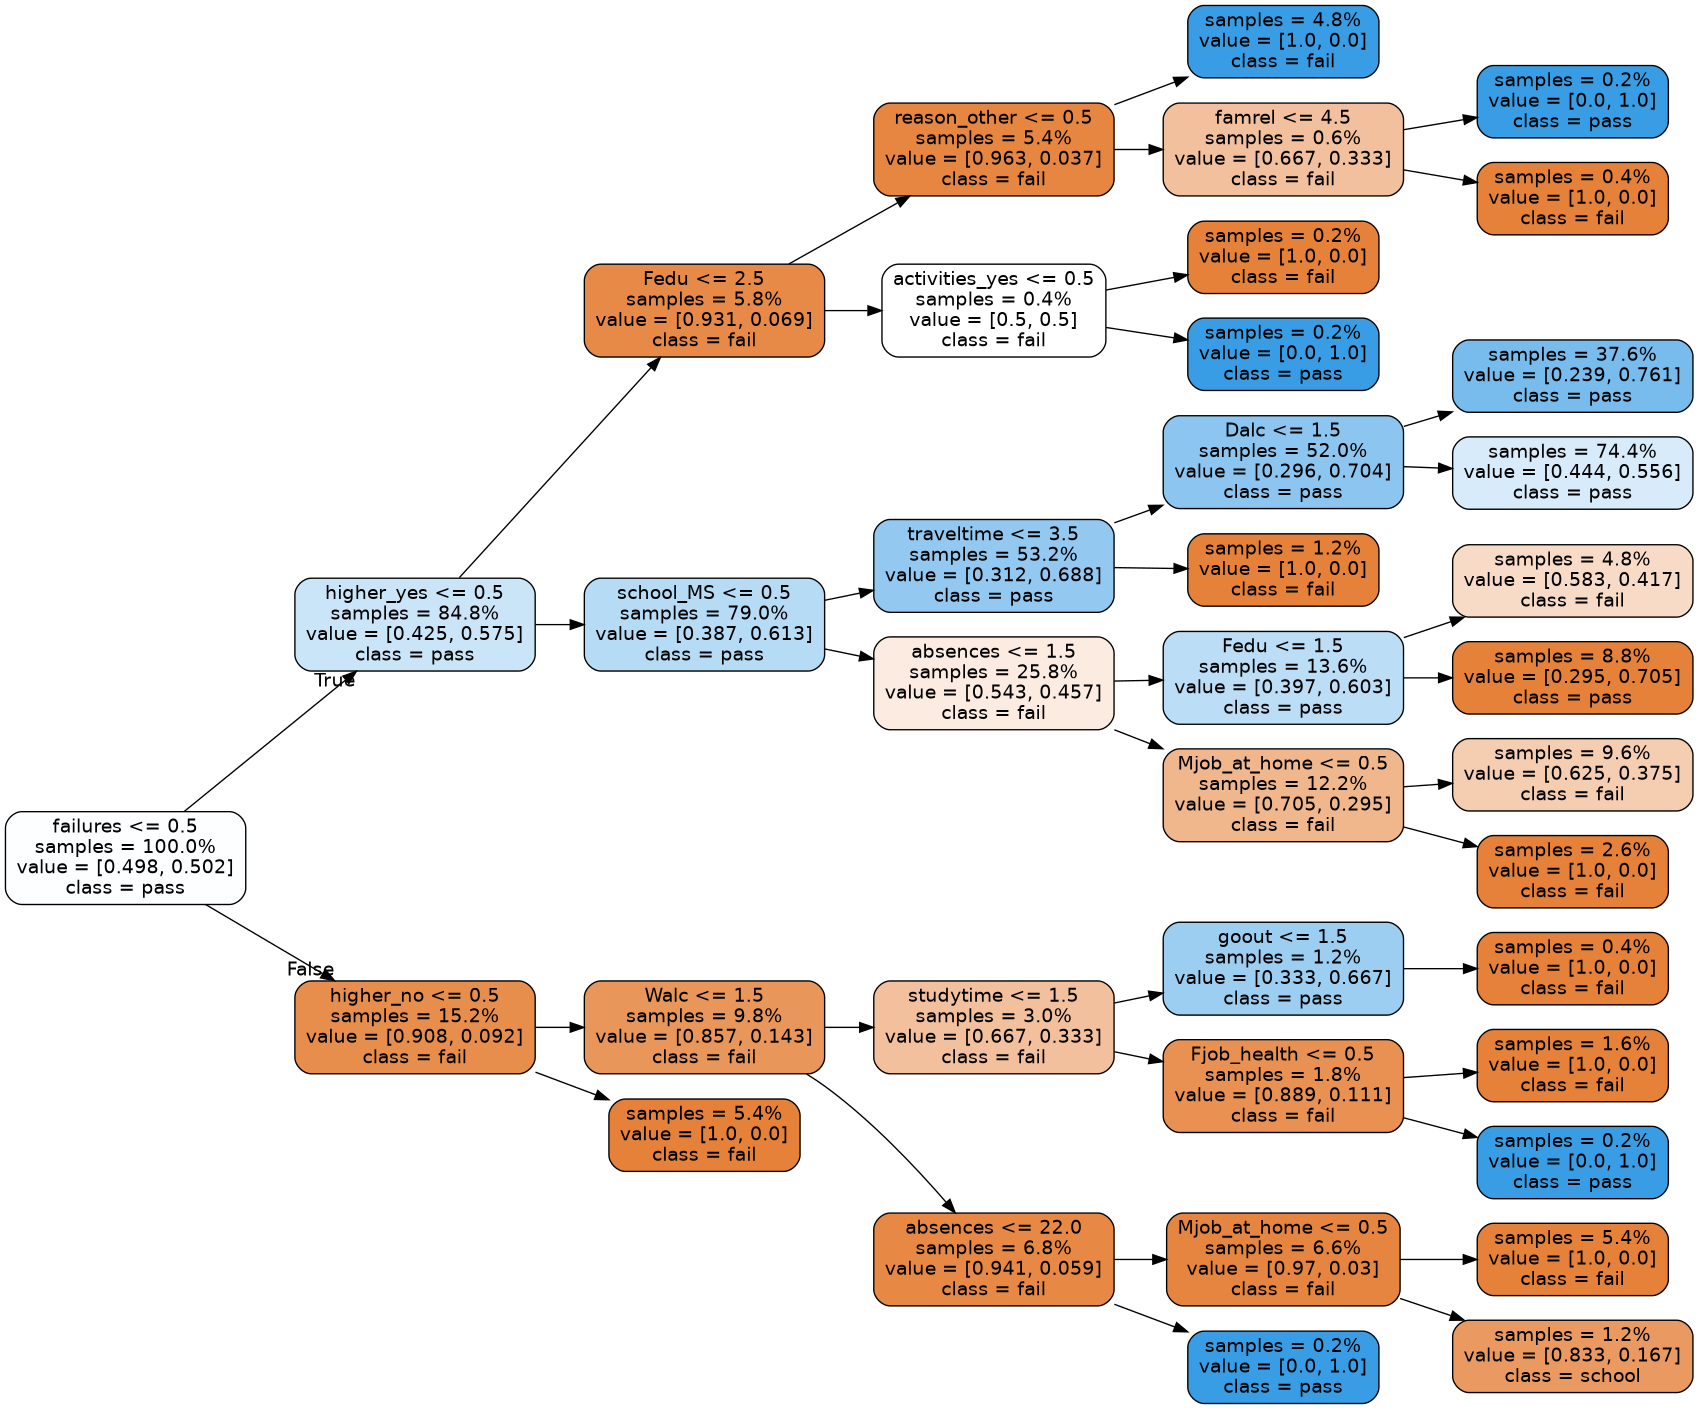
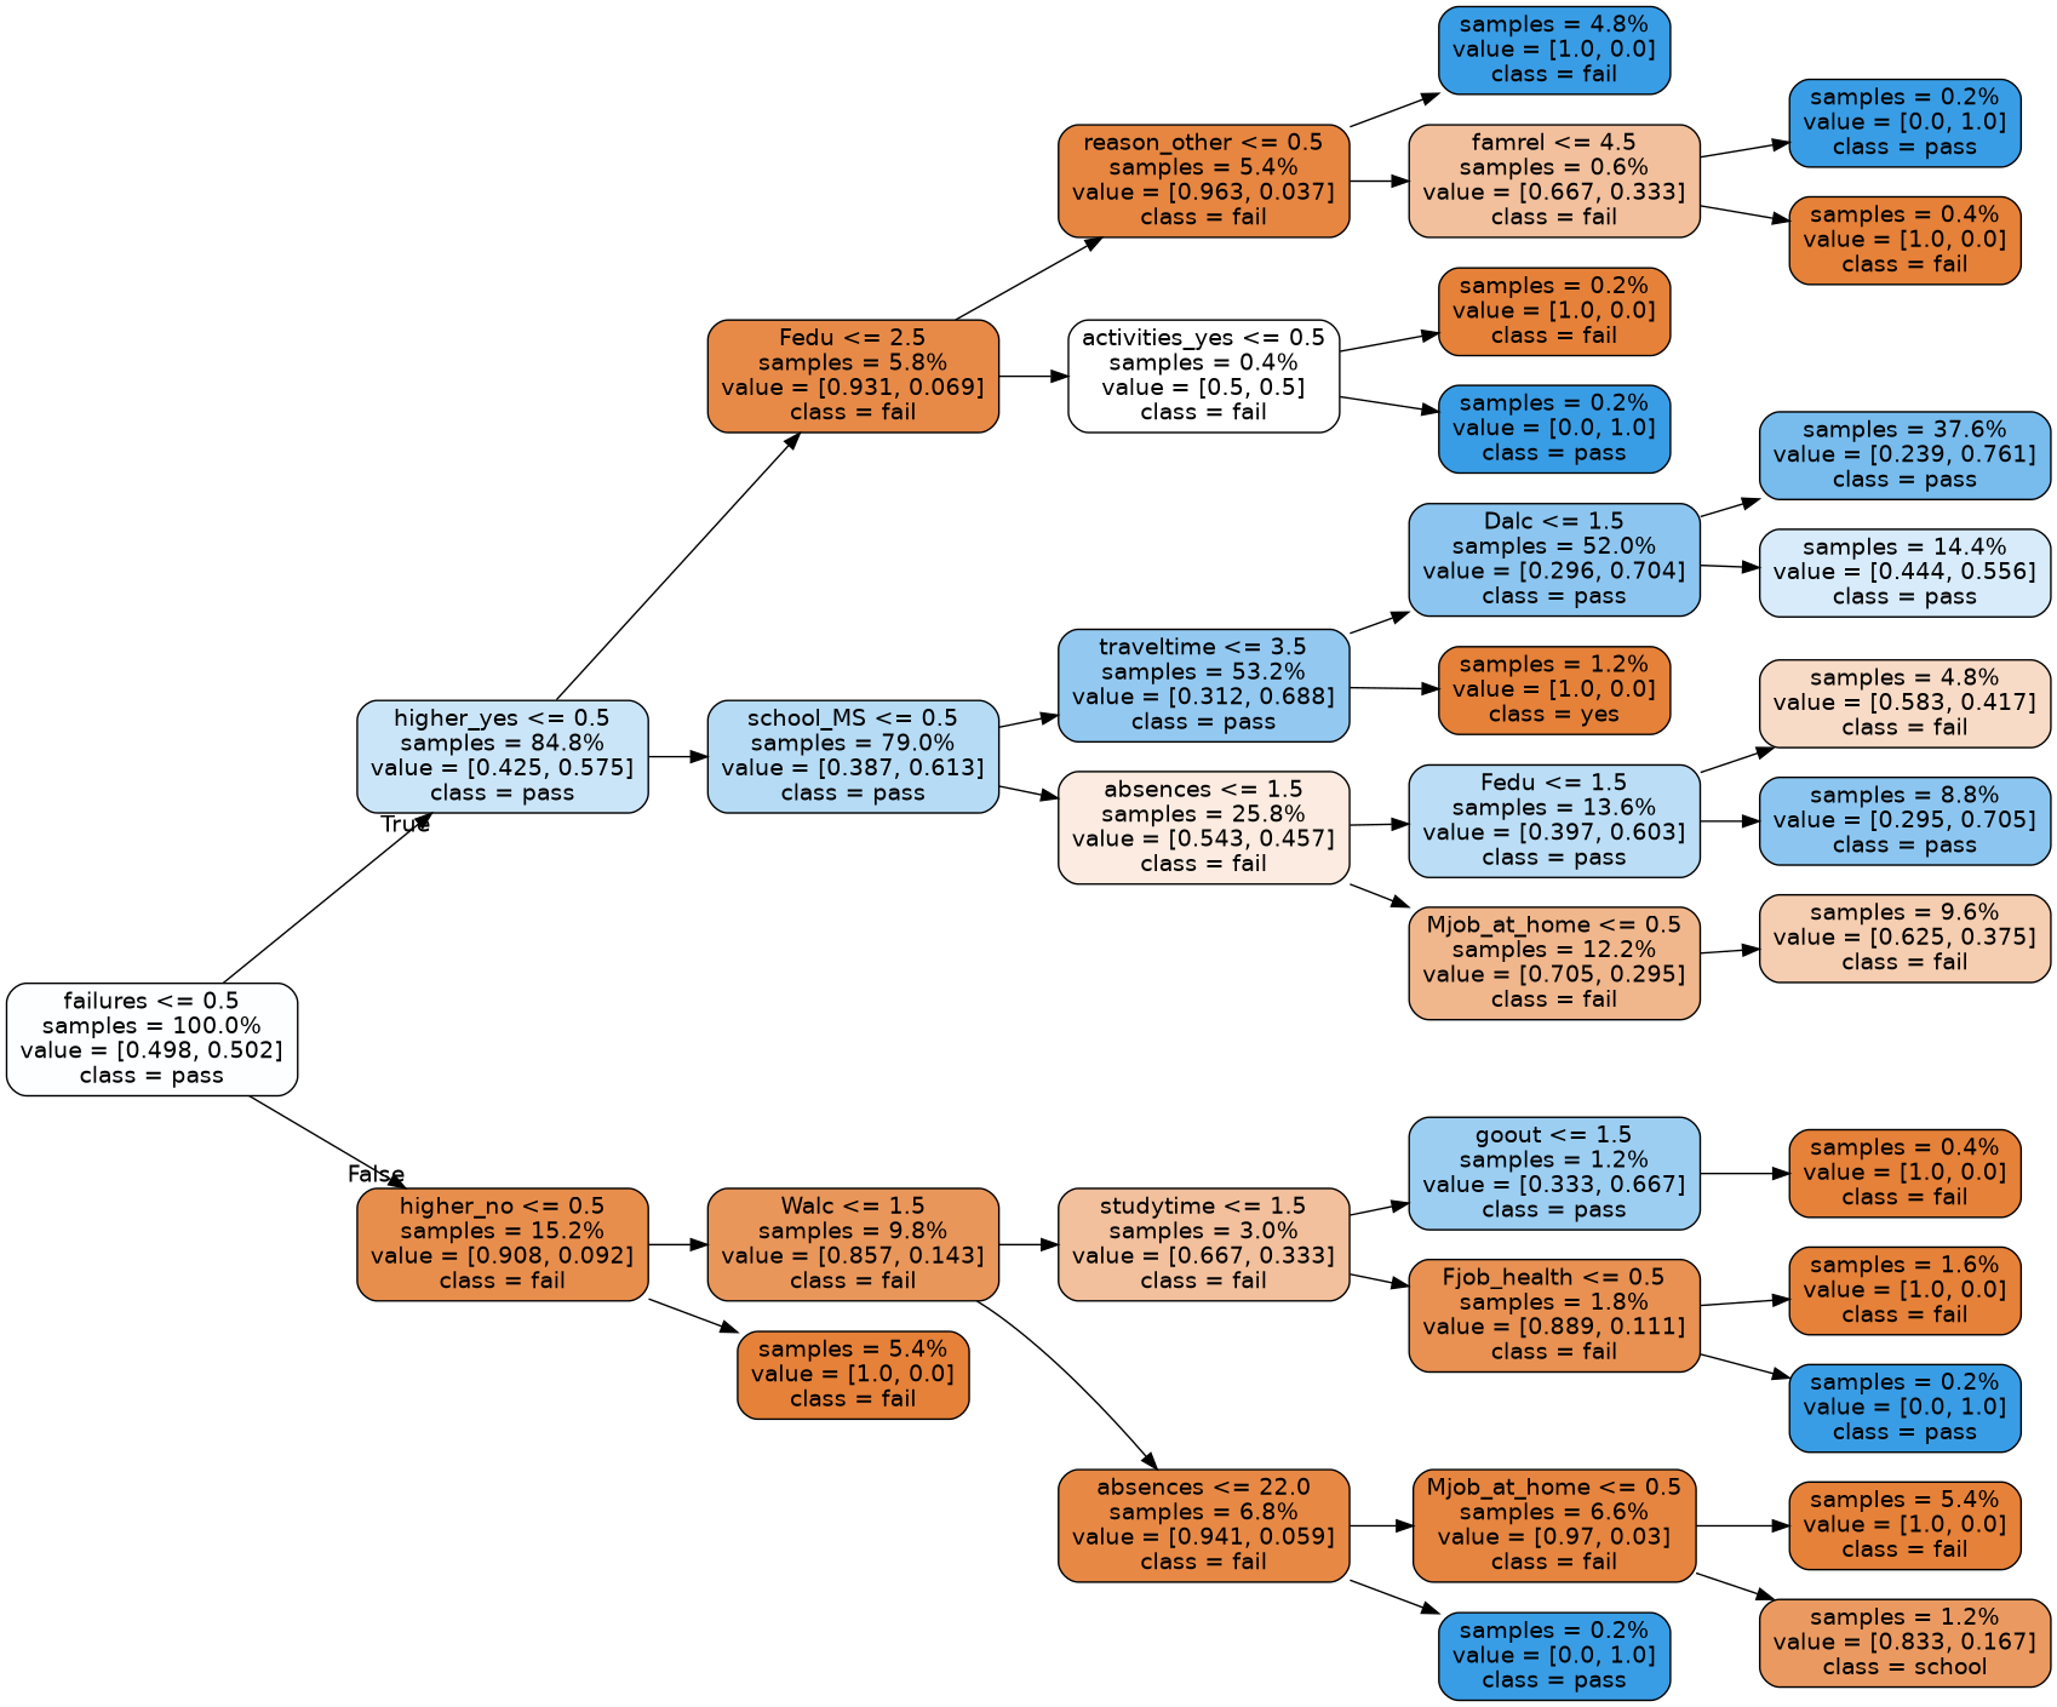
  digraph {
    rankdir=LR
    node [color=black fillcolor="#e58139" fontname=helvetica shape=box style="filled, rounded"]
    edge [fontname=helvetica]
    n1 [fillcolor="#fdfeff" label="failures <= 0.5\nsamples = 100.0%\nvalue = [0.498, 0.502]\nclass = pass"]
    n2 [fillcolor="#cbe5f8" label="higher_yes <= 0.5\nsamples = 84.8%\nvalue = [0.425, 0.575]\nclass = pass"]
    n3 [fillcolor="#e88e4d" label="higher_no <= 0.5\nsamples = 15.2%\nvalue = [0.908, 0.092]\nclass = fail"]
    n4 [fillcolor="#e78a48" label="Fedu <= 2.5\nsamples = 5.8%\nvalue = [0.931, 0.069]\nclass = fail"]
    n5 [fillcolor="#b6dbf5" label="school_MS <= 0.5\nsamples = 79.0%\nvalue = [0.387, 0.613]\nclass = pass"]
    n6 [fillcolor="#e9965a" label="Walc <= 1.5\nsamples = 9.8%\nvalue = [0.857, 0.143]\nclass = fail"]
    n7 [label="samples = 5.4%\nvalue = [1.0, 0.0]\nclass = fail"]
    n8 [fillcolor="#e68641" label="reason_other <= 0.5\nsamples = 5.4%\nvalue = [0.963, 0.037]\nclass = fail"]
    n9 [fillcolor="#ffffff" label="activities_yes <= 0.5\nsamples = 0.4%\nvalue = [0.5, 0.5]\nclass = fail"]
    n10 [fillcolor="#93c9f1" label="traveltime <= 3.5\nsamples = 53.2%\nvalue = [0.312, 0.688]\nclass = pass"]
    n11 [fillcolor="#fbebe0" label="absences <= 1.5\nsamples = 25.8%\nvalue = [0.543, 0.457]\nclass = fail"]
    n12 [fillcolor="#399de5" label="samples = 4.8%\nvalue = [1.0, 0.0]\nclass = fail"]
    n13 [fillcolor="#f2c09c" label="famrel <= 4.5\nsamples = 0.6%\nvalue = [0.667, 0.333]\nclass = fail"]
    n14 [label="samples = 0.2%\nvalue = [1.0, 0.0]\nclass = fail"]
    n15 [fillcolor="#399de5" label="samples = 0.2%\nvalue = [0.0, 1.0]\nclass = pass"]
    n16 [fillcolor="#399de5" label="samples = 0.2%\nvalue = [0.0, 1.0]\nclass = pass"]
    n17 [label="samples = 0.4%\nvalue = [1.0, 0.0]\nclass = fail"]
    n18 [fillcolor="#8cc6f0" label="Dalc <= 1.5\nsamples = 52.0%\nvalue = [0.296, 0.704]\nclass = pass"]
-   n19 [label="samples = 1.2%\nvalue = [1.0, 0.0]\nclass = fail"]
+   n19 [label="samples = 1.2%\nvalue = [1.0, 0.0]\nclass = yes"]
    n20 [fillcolor="#bbdef6" label="Fedu <= 1.5\nsamples = 13.6%\nvalue = [0.397, 0.603]\nclass = pass"]
    n21 [fillcolor="#f0b68c" label="Mjob_at_home <= 0.5\nsamples = 12.2%\nvalue = [0.705, 0.295]\nclass = fail"]
    n22 [fillcolor="#77bced" label="samples = 37.6%\nvalue = [0.239, 0.761]\nclass = pass"]
-   n23 [fillcolor="#d7ebfa" label="samples = 74.4%\nvalue = [0.444, 0.556]\nclass = pass"]
+   n23 [fillcolor="#d7ebfa" label="samples = 14.4%\nvalue = [0.444, 0.556]\nclass = pass"]
    n24 [fillcolor="#f8dbc6" label="samples = 4.8%\nvalue = [0.583, 0.417]\nclass = fail"]
-   n25 [label="samples = 8.8%\nvalue = [0.295, 0.705]\nclass = pass"]
+   n25 [fillcolor="#8cc6f0" label="samples = 8.8%\nvalue = [0.295, 0.705]\nclass = pass"]
    n26 [fillcolor="#f5cdb0" label="samples = 9.6%\nvalue = [0.625, 0.375]\nclass = fail"]
-   n27 [label="samples = 2.6%\nvalue = [1.0, 0.0]\nclass = fail"]
    n28 [fillcolor="#f2c09c" label="studytime <= 1.5\nsamples = 3.0%\nvalue = [0.667, 0.333]\nclass = fail"]
    n29 [fillcolor="#e78945" label="absences <= 22.0\nsamples = 6.8%\nvalue = [0.941, 0.059]\nclass = fail"]
    n30 [fillcolor="#9ccef2" label="goout <= 1.5\nsamples = 1.2%\nvalue = [0.333, 0.667]\nclass = pass"]
    n31 [fillcolor="#e89152" label="Fjob_health <= 0.5\nsamples = 1.8%\nvalue = [0.889, 0.111]\nclass = fail"]
    n32 [fillcolor="#e6853f" label="Mjob_at_home <= 0.5\nsamples = 6.6%\nvalue = [0.97, 0.03]\nclass = fail"]
    n33 [fillcolor="#399de5" label="samples = 0.2%\nvalue = [0.0, 1.0]\nclass = pass"]
    n34 [label="samples = 0.4%\nvalue = [1.0, 0.0]\nclass = fail"]
    n35 [label="samples = 1.6%\nvalue = [1.0, 0.0]\nclass = fail"]
    n36 [fillcolor="#399de5" label="samples = 0.2%\nvalue = [0.0, 1.0]\nclass = pass"]
    n37 [label="samples = 5.4%\nvalue = [1.0, 0.0]\nclass = fail"]
    n38 [fillcolor="#ea9a61" label="samples = 1.2%\nvalue = [0.833, 0.167]\nclass = school"]
    n1 -> n2 [headlabel=True labelangle=45 labeldistance=2.5]
    n1 -> n3 [headlabel=False labelangle=-45 labeldistance=2.5]
    n2 -> n4
    n2 -> n5
    n3 -> n6
    n3 -> n7
    n4 -> n8
    n4 -> n9
    n5 -> n10
    n5 -> n11
    n6 -> n28
    n6 -> n29
    n8 -> n12
    n8 -> n13
    n9 -> n14
    n9 -> n15
    n10 -> n18
    n10 -> n19
    n11 -> n20
    n11 -> n21
    n13 -> n16
    n13 -> n17
    n18 -> n22
    n18 -> n23
    n20 -> n24
    n20 -> n25
    n21 -> n26
-   n21 -> n27
    n28 -> n30
    n28 -> n31
    n29 -> n32
    n29 -> n33
    n30 -> n34
    n31 -> n35
    n31 -> n36
    n32 -> n37
    n32 -> n38
  }
